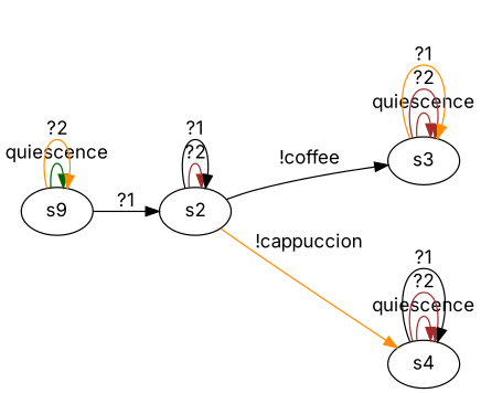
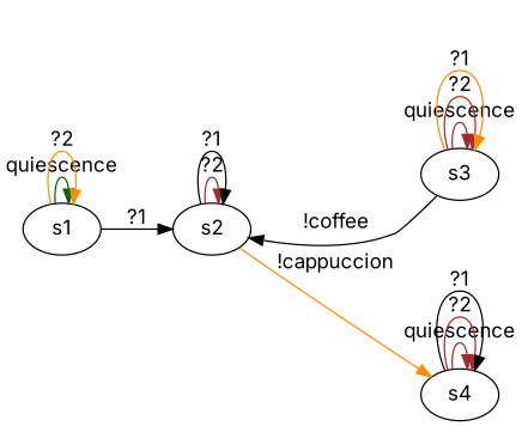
  digraph {
    fontname=Inter
    rankdir=LR
    node [fontname=Inter]
    edge [color=brown fontname=Inter]
-   n1 [label=s9]
+   n1 [label=s1]
    n2 [label=s2]
    n3 [label=s3]
    n4 [label=s4]
    n1 -> n1 [color=darkgreen label=quiescence]
    n1 -> n1 [color=darkorange label="?2"]
    n1 -> n2 [color=black label="?1"]
    n2 -> n2 [label="?2"]
    n2 -> n2 [color=black label="?1"]
-   n2 -> n3 [color=black label="!coffee"]
+   n3 -> n2 [color=black label="!coffee"]
    n2 -> n4 [color=darkorange label="!cappuccion"]
    n3 -> n3 [label=quiescence]
    n3 -> n3 [label="?2"]
    n3 -> n3 [color=darkorange label="?1"]
    n4 -> n4 [label=quiescence]
    n4 -> n4 [label="?2"]
    n4 -> n4 [color=black label="?1"]
  }
